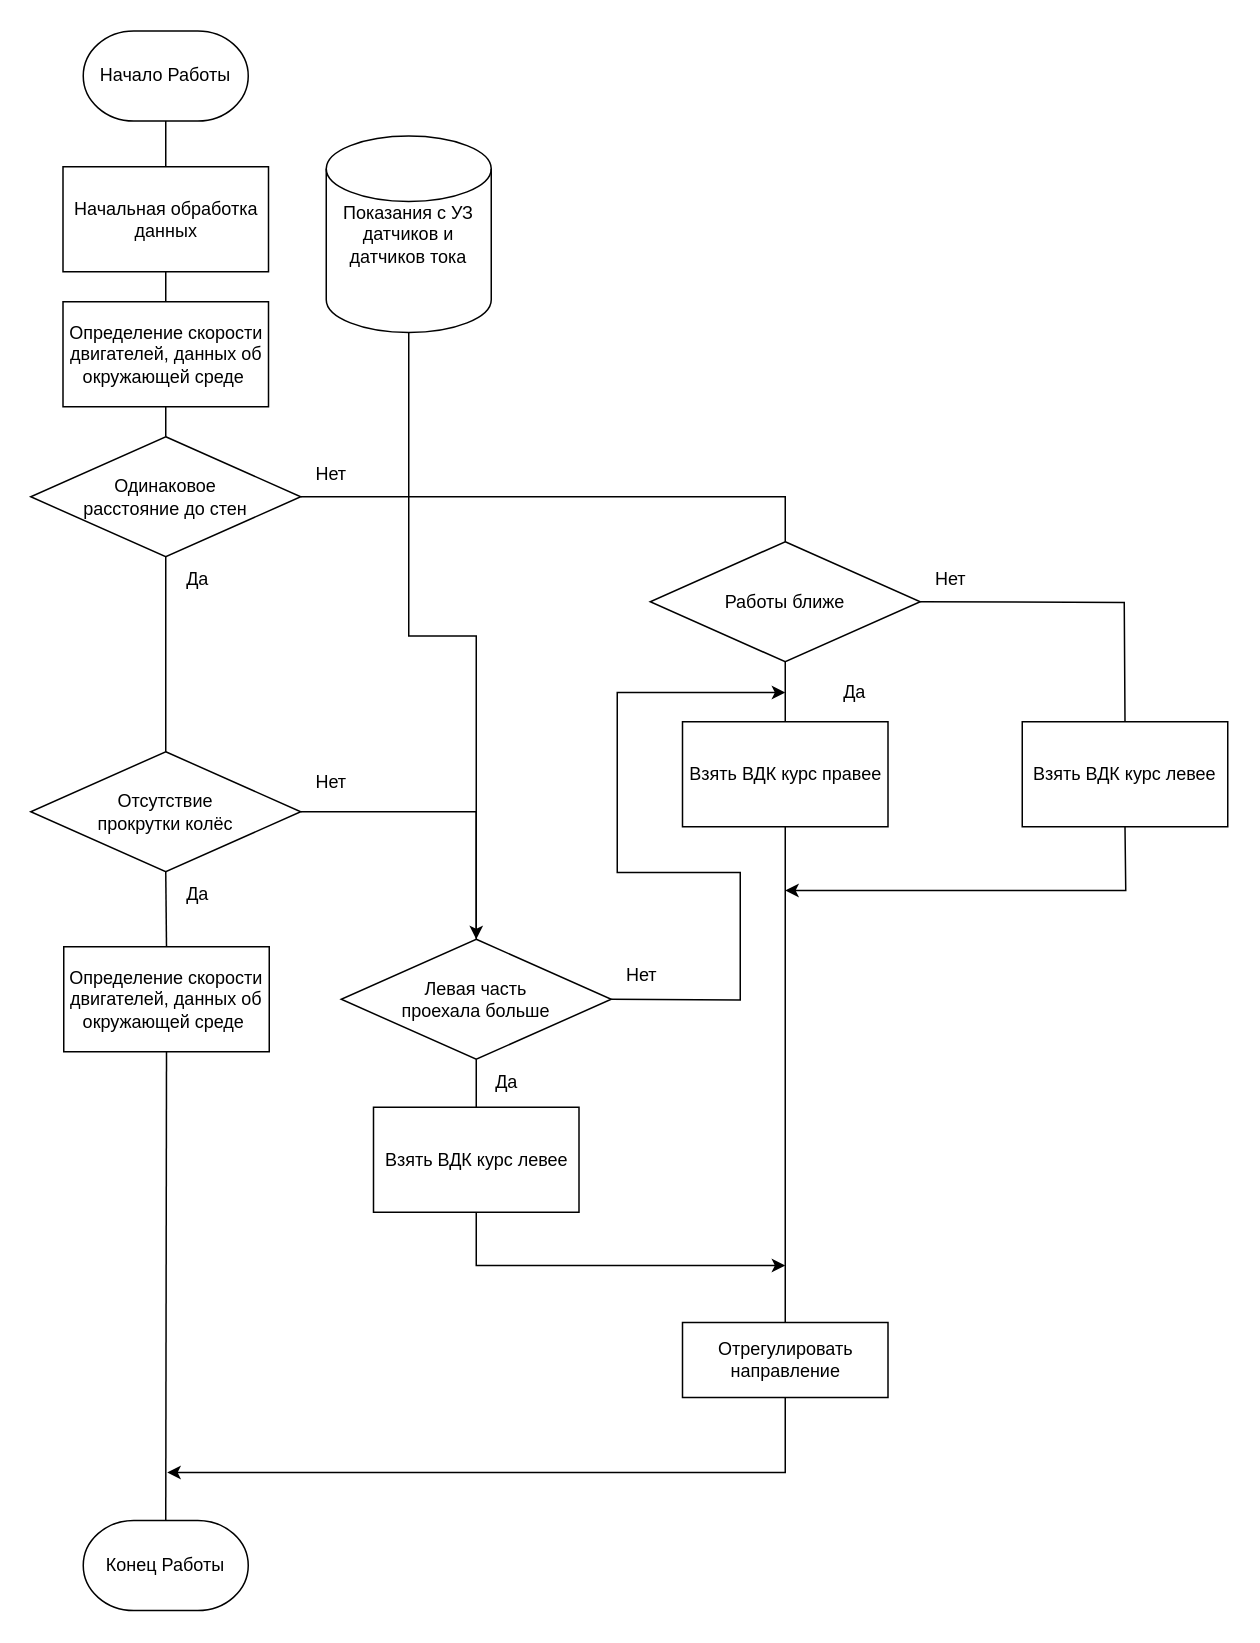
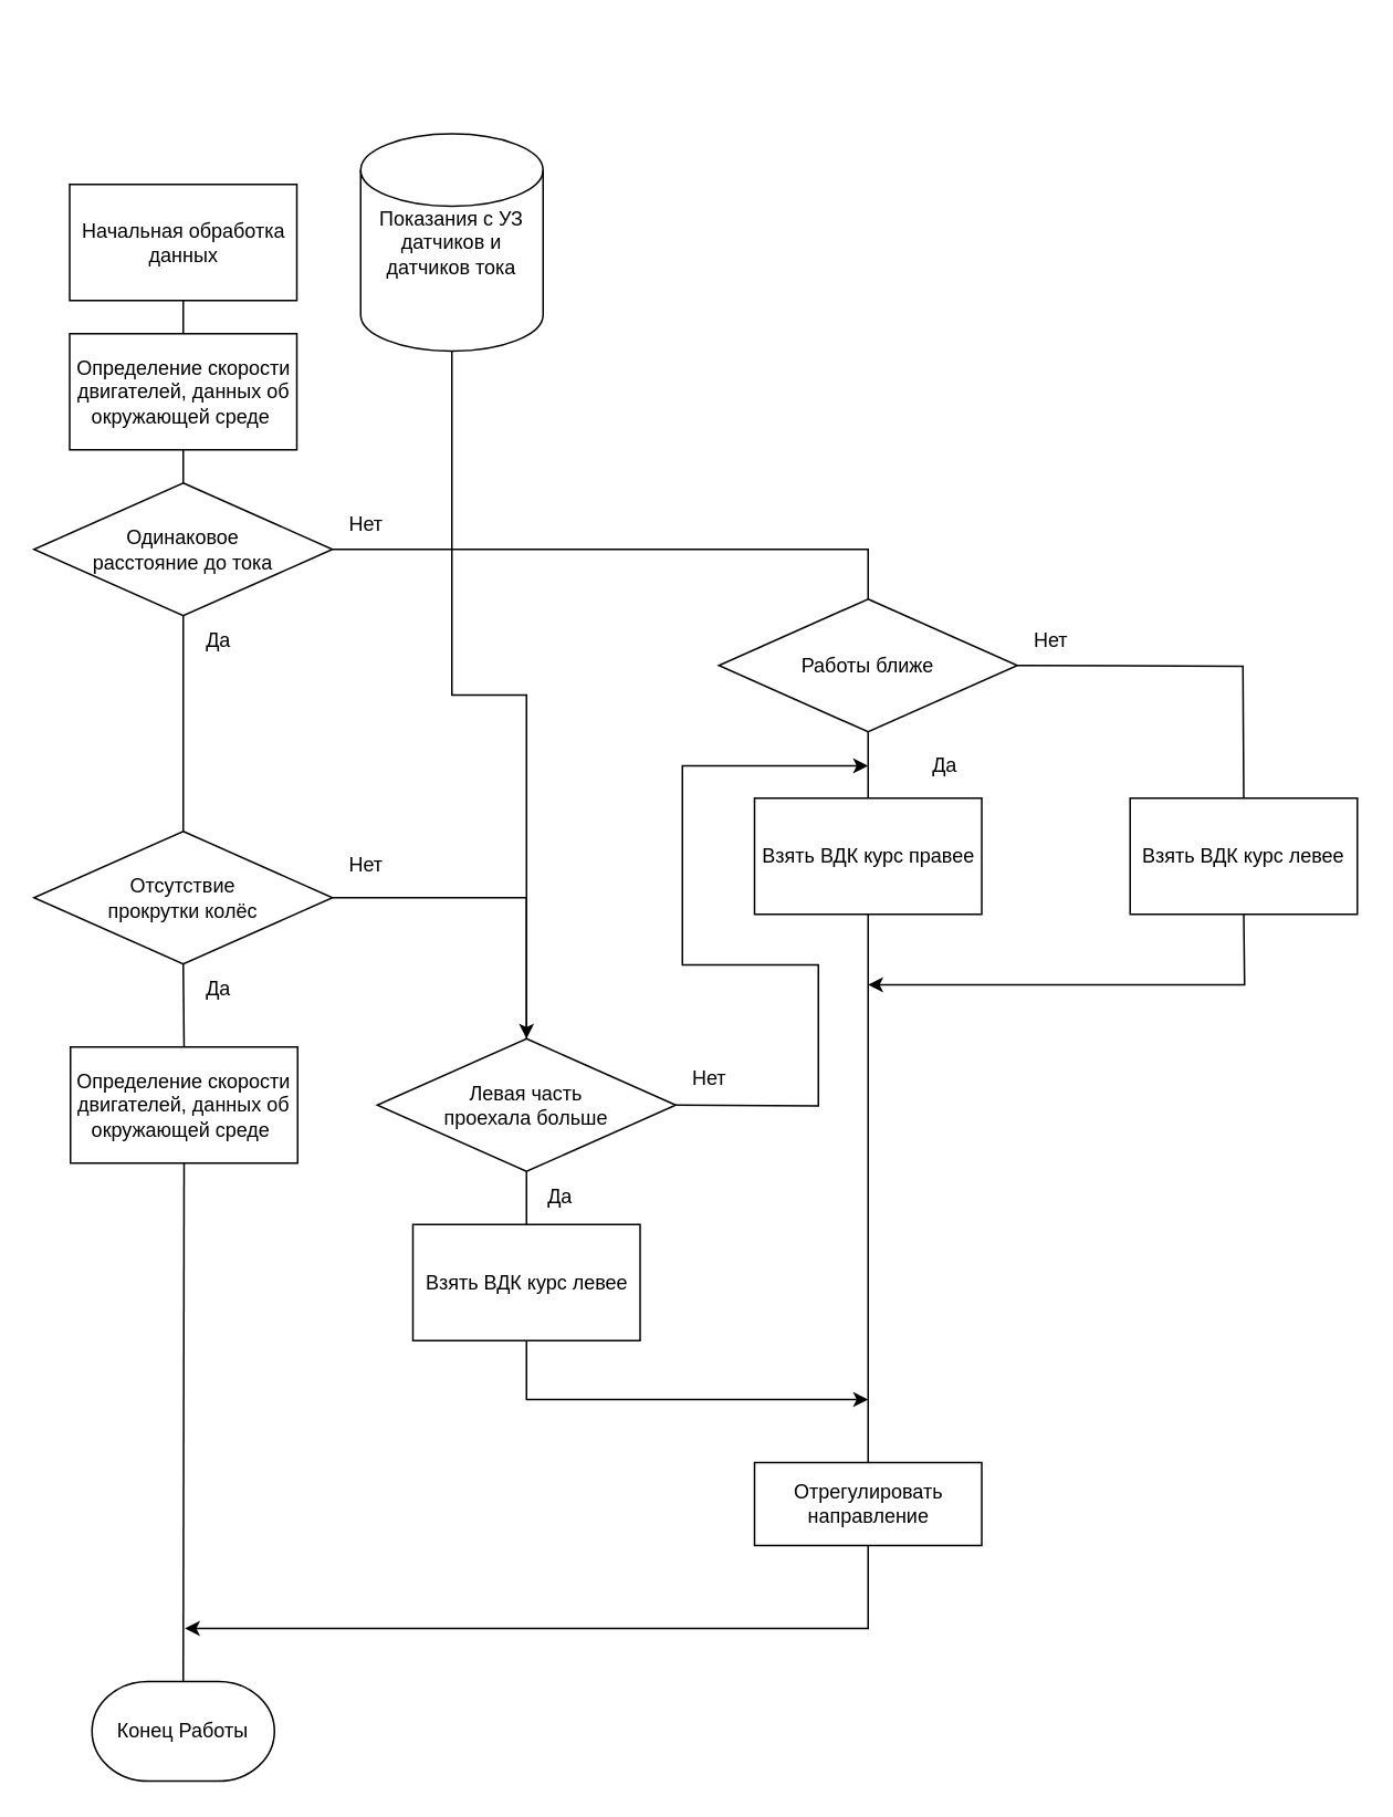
  <mxCell id="0" />
  <mxCell id="1" parent="0" />
  <mxCell id="2" value="Начальная обработка данных" style="rounded=0;whiteSpace=wrap;html=1;" vertex="1" parent="1"><mxGeometry x="41.5" y="110.5" width="137" height="70" as="geometry" /></mxCell>
- <mxCell id="3" value="Начало Работы" style="strokeWidth=1;html=1;shape=mxgraph.flowchart.terminator;whiteSpace=wrap;" vertex="1" parent="1"><mxGeometry x="55" y="20" width="110" height="60" as="geometry" /></mxCell>
- <mxCell id="4" value="" style="endArrow=none;html=1;rounded=0;entryX=0.5;entryY=1;entryDx=0;entryDy=0;entryPerimeter=0;exitX=0.5;exitY=0;exitDx=0;exitDy=0;" edge="1" parent="1" source="2" target="3"><mxGeometry width="50" height="50" relative="1" as="geometry"><mxPoint x="157" y="240.5" as="sourcePoint" /><mxPoint x="207" y="190.5" as="targetPoint" /></mxGeometry></mxCell>
  <mxCell id="5" value="Конец Работы" style="strokeWidth=1;html=1;shape=mxgraph.flowchart.terminator;whiteSpace=wrap;" vertex="1" parent="1"><mxGeometry x="55" y="1013" width="110" height="60" as="geometry" /></mxCell>
  <mxCell id="6" style="edgeStyle=orthogonalEdgeStyle;rounded=0;orthogonalLoop=1;jettySize=auto;html=1;" edge="1" parent="1" source="7" target="26"><mxGeometry relative="1" as="geometry"><mxPoint x="178.5" y="145" as="targetPoint" /></mxGeometry></mxCell>
- <mxCell id="7" value="Показания с УЗ датчиков и датчиков тока" style="strokeWidth=1;html=1;shape=mxgraph.flowchart.database;whiteSpace=wrap;" vertex="1" parent="1"><mxGeometry x="217" y="90" width="110" height="131" as="geometry" /></mxCell>
+ <mxCell id="7" value="Показания с УЗ датчиков и датчиков тока" style="strokeWidth=1;html=1;shape=mxgraph.flowchart.database;whiteSpace=wrap;" vertex="1" parent="1"><mxGeometry x="217" y="80" width="110" height="131" as="geometry" /></mxCell>
  <mxCell id="8" value="Определение скорости двигателей, данных об окружающей среде&amp;nbsp;" style="rounded=0;whiteSpace=wrap;html=1;" vertex="1" parent="1"><mxGeometry x="41.5" y="200.5" width="137" height="70" as="geometry" /></mxCell>
  <mxCell id="9" value="" style="endArrow=none;html=1;rounded=0;entryX=0.5;entryY=1;entryDx=0;entryDy=0;exitX=0.5;exitY=0;exitDx=0;exitDy=0;" edge="1" parent="1" source="8" target="2"><mxGeometry width="50" height="50" relative="1" as="geometry"><mxPoint x="187" y="290.5" as="sourcePoint" /><mxPoint x="237" y="240.5" as="targetPoint" /></mxGeometry></mxCell>
  <mxCell id="10" value="" style="endArrow=none;html=1;rounded=0;entryX=0.5;entryY=1;entryDx=0;entryDy=0;exitX=0.5;exitY=0;exitDx=0;exitDy=0;" edge="1" parent="1" source="11" target="8"><mxGeometry width="50" height="50" relative="1" as="geometry"><mxPoint x="110" y="290.5" as="sourcePoint" /><mxPoint x="497" y="320.5" as="targetPoint" /></mxGeometry></mxCell>
- <mxCell id="11" value="Одинаковое &lt;br&gt;расстояние до стен" style="rhombus;whiteSpace=wrap;html=1;" vertex="1" parent="1"><mxGeometry x="20" y="290.5" width="180" height="80" as="geometry" /></mxCell>
+ <mxCell id="11" value="Одинаковое &lt;br&gt;расстояние до тока" style="rhombus;whiteSpace=wrap;html=1;" vertex="1" parent="1"><mxGeometry x="20" y="290.5" width="180" height="80" as="geometry" /></mxCell>
  <mxCell id="12" value="Отсутствие &lt;br&gt;прокрутки колёс" style="rhombus;whiteSpace=wrap;html=1;" vertex="1" parent="1"><mxGeometry x="20" y="500.5" width="180" height="80" as="geometry" /></mxCell>
  <mxCell id="13" value="" style="endArrow=none;html=1;rounded=0;entryX=0.5;entryY=1;entryDx=0;entryDy=0;exitX=0.5;exitY=0;exitDx=0;exitDy=0;" edge="1" parent="1" source="12" target="11"><mxGeometry width="50" height="50" relative="1" as="geometry"><mxPoint x="127" y="410.5" as="sourcePoint" /><mxPoint x="177" y="360.5" as="targetPoint" /></mxGeometry></mxCell>
  <mxCell id="14" value="Да" style="text;html=1;align=center;verticalAlign=middle;resizable=0;points=[];autosize=1;strokeColor=none;fillColor=none;" vertex="1" parent="1"><mxGeometry x="111" y="370.5" width="40" height="30" as="geometry" /></mxCell>
  <mxCell id="15" value="Нет" style="text;html=1;align=center;verticalAlign=middle;resizable=0;points=[];autosize=1;strokeColor=none;fillColor=none;" vertex="1" parent="1"><mxGeometry x="200" y="300.5" width="40" height="30" as="geometry" /></mxCell>
  <mxCell id="16" value="Да" style="text;html=1;align=center;verticalAlign=middle;resizable=0;points=[];autosize=1;strokeColor=none;fillColor=none;" vertex="1" parent="1"><mxGeometry x="111" y="580.5" width="40" height="30" as="geometry" /></mxCell>
  <mxCell id="17" value="Нет" style="text;html=1;align=center;verticalAlign=middle;resizable=0;points=[];autosize=1;strokeColor=none;fillColor=none;" vertex="1" parent="1"><mxGeometry x="200" y="505.5" width="40" height="30" as="geometry" /></mxCell>
  <mxCell id="18" value="Определение скорости двигателей, данных об окружающей среде&amp;nbsp;" style="rounded=0;whiteSpace=wrap;html=1;" vertex="1" parent="1"><mxGeometry x="42" y="630.5" width="137" height="70" as="geometry" /></mxCell>
  <mxCell id="19" value="" style="endArrow=none;html=1;rounded=0;entryX=0.5;entryY=1;entryDx=0;entryDy=0;exitX=0.5;exitY=0;exitDx=0;exitDy=0;" edge="1" parent="1" source="18" target="12"><mxGeometry width="50" height="50" relative="1" as="geometry"><mxPoint x="157" y="640.5" as="sourcePoint" /><mxPoint x="207" y="590.5" as="targetPoint" /></mxGeometry></mxCell>
  <mxCell id="20" value="" style="endArrow=none;html=1;rounded=0;exitX=1;exitY=0.5;exitDx=0;exitDy=0;entryX=0.5;entryY=0;entryDx=0;entryDy=0;" edge="1" parent="1" source="11" target="21"><mxGeometry width="50" height="50" relative="1" as="geometry"><mxPoint x="297" y="370.5" as="sourcePoint" /><mxPoint x="407" y="330.5" as="targetPoint" /><Array as="points"><mxPoint x="523" y="330.5" /></Array></mxGeometry></mxCell>
  <mxCell id="21" value="Работы ближе" style="rhombus;whiteSpace=wrap;html=1;" vertex="1" parent="1"><mxGeometry x="433" y="360.5" width="180" height="80" as="geometry" /></mxCell>
  <mxCell id="22" value="Нет" style="text;html=1;align=center;verticalAlign=middle;resizable=0;points=[];autosize=1;strokeColor=none;fillColor=none;" vertex="1" parent="1"><mxGeometry x="613" y="370.5" width="40" height="30" as="geometry" /></mxCell>
  <mxCell id="23" value="" style="endArrow=none;html=1;rounded=0;entryX=0.5;entryY=0;entryDx=0;entryDy=0;exitX=1;exitY=0.5;exitDx=0;exitDy=0;" edge="1" parent="1" target="29" source="21"><mxGeometry width="50" height="50" relative="1" as="geometry"><mxPoint x="623" y="430.5" as="sourcePoint" /><mxPoint x="820" y="430.5" as="targetPoint" /><Array as="points"><mxPoint x="749" y="401" /></Array></mxGeometry></mxCell>
  <mxCell id="24" value="" style="endArrow=none;html=1;rounded=0;entryX=0.5;entryY=1;entryDx=0;entryDy=0;exitX=0.5;exitY=0;exitDx=0;exitDy=0;" edge="1" parent="1" source="28"><mxGeometry width="50" height="50" relative="1" as="geometry"><mxPoint x="523" y="490.5" as="sourcePoint" /><mxPoint x="523" y="440.5" as="targetPoint" /></mxGeometry></mxCell>
  <mxCell id="25" value="Да" style="text;html=1;align=center;verticalAlign=middle;resizable=0;points=[];autosize=1;strokeColor=none;fillColor=none;" vertex="1" parent="1"><mxGeometry x="549" y="445.5" width="40" height="30" as="geometry" /></mxCell>
  <mxCell id="26" value="Левая часть&lt;br&gt;проехала больше" style="rhombus;whiteSpace=wrap;html=1;" vertex="1" parent="1"><mxGeometry x="227" y="625.5" width="180" height="80" as="geometry" /></mxCell>
  <mxCell id="27" value="" style="endArrow=none;html=1;rounded=0;exitX=1;exitY=0.5;exitDx=0;exitDy=0;entryX=0.5;entryY=0;entryDx=0;entryDy=0;" edge="1" parent="1" source="12" target="26"><mxGeometry width="50" height="50" relative="1" as="geometry"><mxPoint x="367" y="540.5" as="sourcePoint" /><mxPoint x="417" y="490.5" as="targetPoint" /><Array as="points"><mxPoint x="317" y="540.5" /></Array></mxGeometry></mxCell>
  <mxCell id="28" value="Взять ВДК курс правее" style="rounded=0;whiteSpace=wrap;html=1;" vertex="1" parent="1"><mxGeometry x="454.5" y="480.5" width="137" height="70" as="geometry" /></mxCell>
  <mxCell id="29" value="Взять ВДК курс левее" style="rounded=0;whiteSpace=wrap;html=1;" vertex="1" parent="1"><mxGeometry x="681" y="480.5" width="137" height="70" as="geometry" /></mxCell>
  <mxCell id="30" value="" style="endArrow=classic;html=1;rounded=0;exitX=0.5;exitY=1;exitDx=0;exitDy=0;" edge="1" parent="1" source="29"><mxGeometry width="50" height="50" relative="1" as="geometry"><mxPoint x="740.267" y="550.57" as="sourcePoint" /><mxPoint x="523" y="593" as="targetPoint" /><Array as="points"><mxPoint x="750" y="593" /></Array></mxGeometry></mxCell>
  <mxCell id="31" value="Отрегулировать направление" style="rounded=0;whiteSpace=wrap;html=1;" vertex="1" parent="1"><mxGeometry x="454.5" y="881" width="137" height="50" as="geometry" /></mxCell>
  <mxCell id="32" value="Да" style="text;html=1;align=center;verticalAlign=middle;resizable=0;points=[];autosize=1;strokeColor=none;fillColor=none;" vertex="1" parent="1"><mxGeometry x="317" y="705.5" width="40" height="30" as="geometry" /></mxCell>
  <mxCell id="33" value="Нет" style="text;html=1;align=center;verticalAlign=middle;resizable=0;points=[];autosize=1;strokeColor=none;fillColor=none;" vertex="1" parent="1"><mxGeometry x="407" y="634.5" width="40" height="30" as="geometry" /></mxCell>
  <mxCell id="34" value="" style="endArrow=classic;html=1;rounded=0;exitX=1;exitY=0.5;exitDx=0;exitDy=0;" edge="1" parent="1" source="26"><mxGeometry width="50" height="50" relative="1" as="geometry"><mxPoint x="411" y="665.5" as="sourcePoint" /><mxPoint x="523" y="461" as="targetPoint" /><Array as="points"><mxPoint x="493" y="666" /><mxPoint x="493" y="581" /><mxPoint x="411" y="581" /><mxPoint x="411" y="461" /></Array></mxGeometry></mxCell>
  <mxCell id="35" value="Взять ВДК курс левее" style="rounded=0;whiteSpace=wrap;html=1;" vertex="1" parent="1"><mxGeometry x="248.5" y="737.5" width="137" height="70" as="geometry" /></mxCell>
  <mxCell id="36" value="" style="endArrow=none;html=1;rounded=0;exitX=0.5;exitY=0;exitDx=0;exitDy=0;entryX=0.5;entryY=1;entryDx=0;entryDy=0;" edge="1" parent="1" source="35" target="26"><mxGeometry width="50" height="50" relative="1" as="geometry"><mxPoint x="309" y="631" as="sourcePoint" /><mxPoint x="359" y="581" as="targetPoint" /></mxGeometry></mxCell>
  <mxCell id="37" value="" style="endArrow=classic;html=1;rounded=0;exitX=0.5;exitY=1;exitDx=0;exitDy=0;" edge="1" parent="1" source="35"><mxGeometry width="50" height="50" relative="1" as="geometry"><mxPoint x="321" y="807.5" as="sourcePoint" /><mxPoint x="523" y="843" as="targetPoint" /><Array as="points"><mxPoint x="317" y="843" /></Array></mxGeometry></mxCell>
  <mxCell id="38" value="" style="endArrow=none;html=1;rounded=0;exitX=0.5;exitY=0;exitDx=0;exitDy=0;exitPerimeter=0;entryX=0.5;entryY=1;entryDx=0;entryDy=0;" edge="1" parent="1" source="5" target="18"><mxGeometry width="50" height="50" relative="1" as="geometry"><mxPoint x="299" y="891" as="sourcePoint" /><mxPoint x="349" y="841" as="targetPoint" /></mxGeometry></mxCell>
  <mxCell id="39" value="" style="endArrow=classic;html=1;rounded=0;exitX=0.5;exitY=1;exitDx=0;exitDy=0;" edge="1" parent="1" source="31"><mxGeometry width="50" height="50" relative="1" as="geometry"><mxPoint x="675" y="951" as="sourcePoint" /><mxPoint x="111" y="981" as="targetPoint" /><Array as="points"><mxPoint x="523" y="981" /></Array></mxGeometry></mxCell>
  <mxCell id="40" value="" style="endArrow=none;html=1;rounded=0;entryX=0.5;entryY=1;entryDx=0;entryDy=0;exitX=0.5;exitY=0;exitDx=0;exitDy=0;" edge="1" parent="1" source="31" target="28"><mxGeometry width="50" height="50" relative="1" as="geometry"><mxPoint x="449" y="743" as="sourcePoint" /><mxPoint x="499" y="693" as="targetPoint" /></mxGeometry></mxCell>
